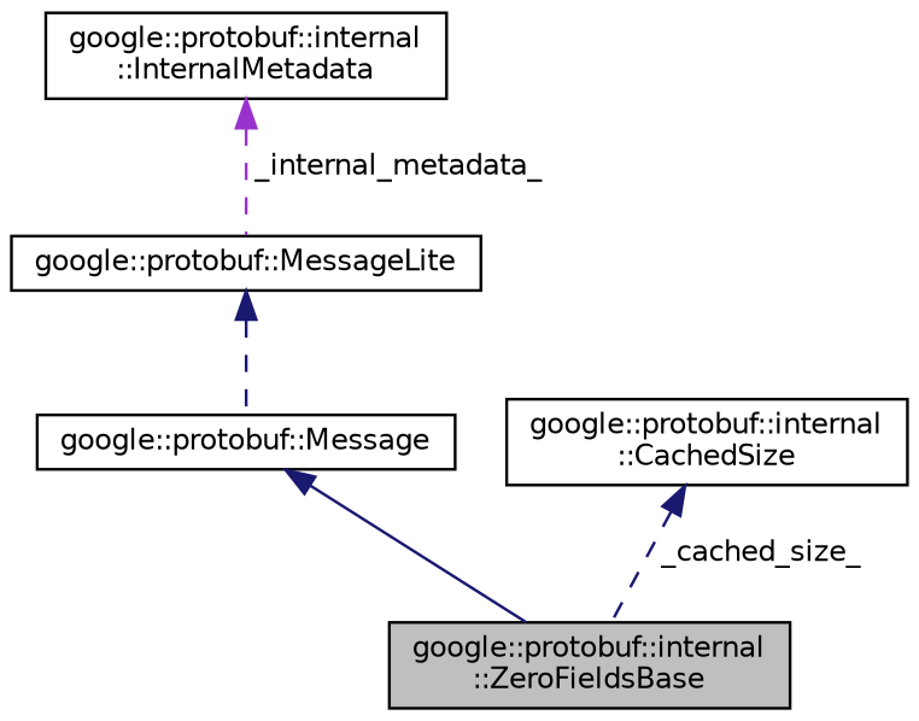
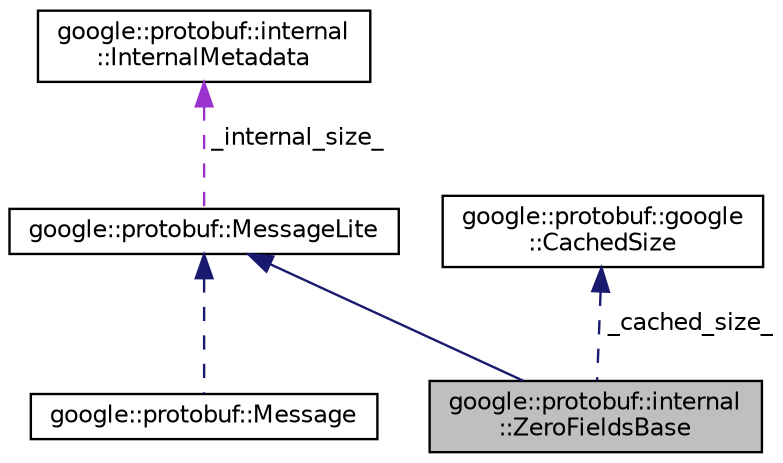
  digraph {
    node [color=black fillcolor=white fontname=Helvetica fontsize=10 shape=record style=filled]
    edge [color=midnightblue dir=back fontname=Helvetica fontsize=10 labelfontname=Helvetica labelfontsize=10 style=dashed]
    n1 [fillcolor=grey75 fontcolor=black height=0.2 label="google::protobuf::internal\l::ZeroFieldsBase" width=0.4]
    n2 [height=0.2 label="google::protobuf::Message" width=0.4]
    n3 [height=0.2 label="google::protobuf::MessageLite" width=0.4]
    n4 [height=0.2 label="google::protobuf::internal\l::InternalMetadata" width=0.4]
-   n5 [height=0.2 label="google::protobuf::internal\l::CachedSize" width=0.4]
-   n2 -> n1 [style=solid]
+   n5 [height=0.2 label="google::protobuf::google\l::CachedSize" width=0.4]
+   n3 -> n1 [style=solid]
    n3 -> n2
-   n4 -> n3 [color=darkorchid3 label=" _internal_metadata_"]
+   n4 -> n3 [color=darkorchid3 label=" _internal_size_"]
    n5 -> n1 [label=" _cached_size_"]
  }
